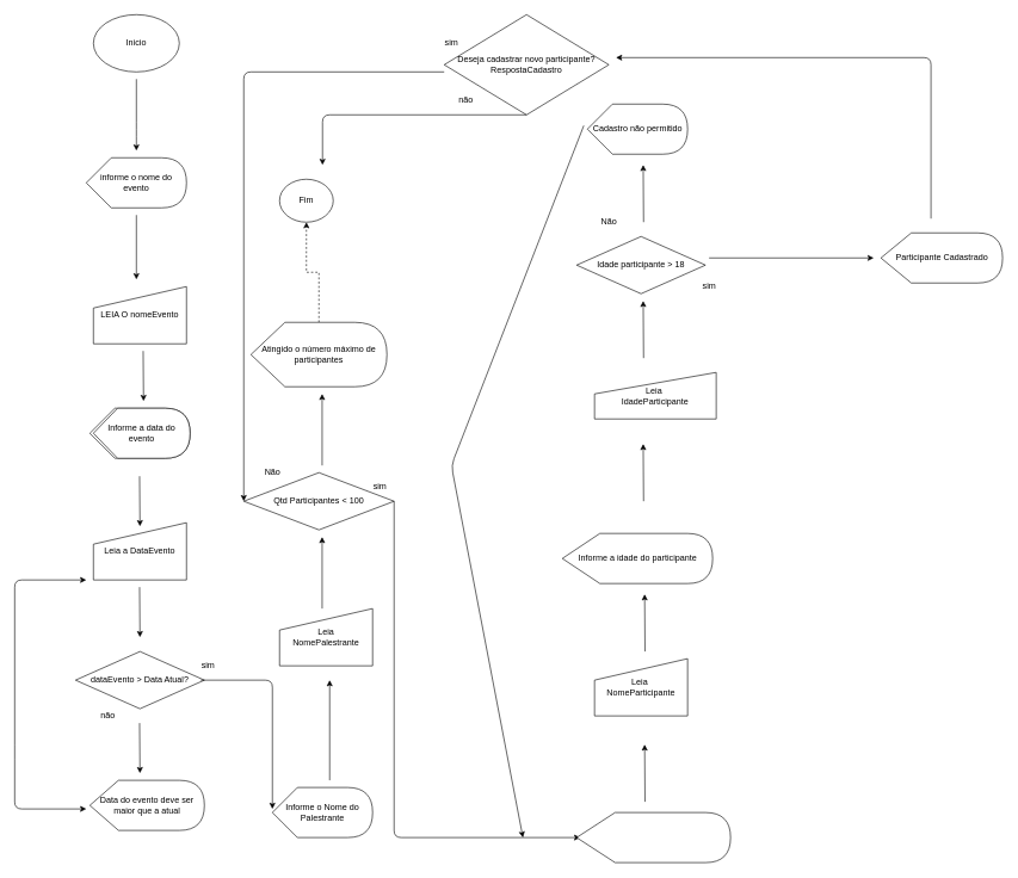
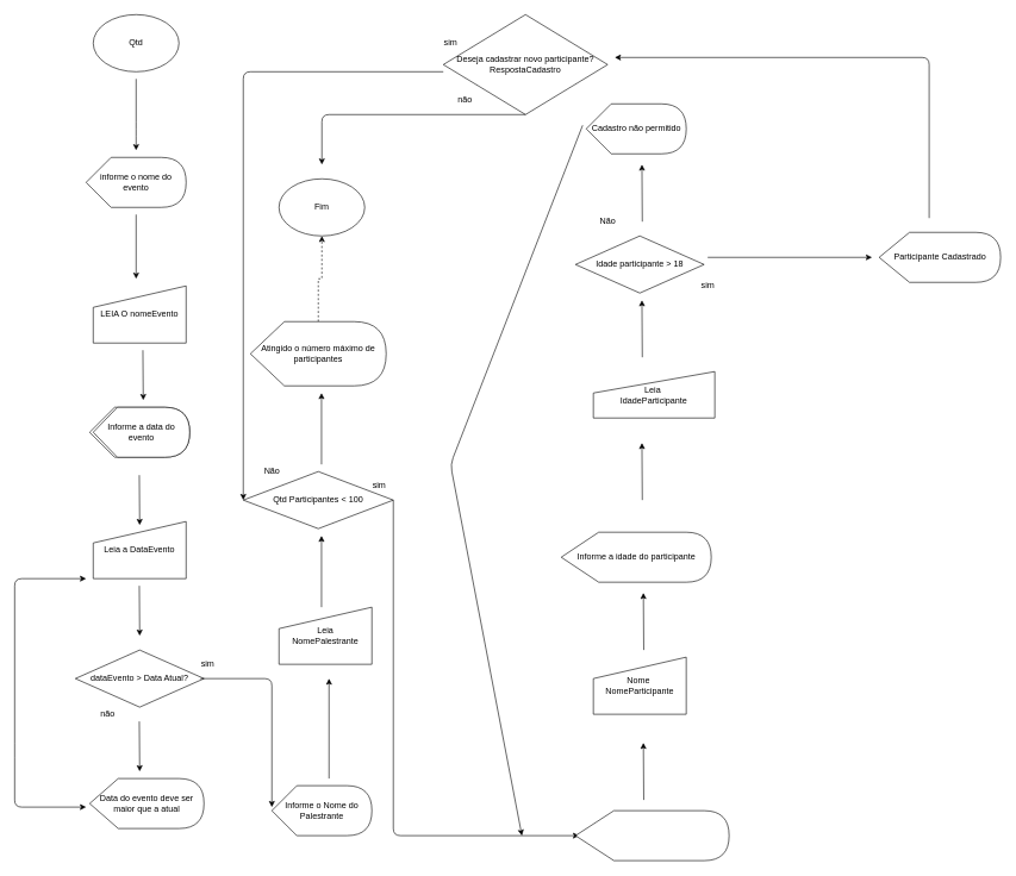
  <mxCell id="0" />
  <mxCell id="1" parent="0" />
- <mxCell id="2" value="Inicio" style="ellipse;whiteSpace=wrap;html=1;" vertex="1" parent="1"><mxGeometry x="130" y="20" width="120" height="80" as="geometry" /></mxCell>
+ <mxCell id="2" value="Qtd" style="ellipse;whiteSpace=wrap;html=1;" vertex="1" parent="1"><mxGeometry x="130" y="20" width="120" height="80" as="geometry" /></mxCell>
  <mxCell id="3" value="" style="endArrow=classic;html=1;" edge="1" parent="1"><mxGeometry width="50" height="50" relative="1" as="geometry"><mxPoint x="190" y="110" as="sourcePoint" /><mxPoint x="190" y="210" as="targetPoint" /><Array as="points"><mxPoint x="190" y="180" /></Array></mxGeometry></mxCell>
  <mxCell id="4" value="informe o nome do evento" style="shape=display;whiteSpace=wrap;html=1;" vertex="1" parent="1"><mxGeometry x="120" y="220" width="140" height="70" as="geometry" /></mxCell>
  <mxCell id="5" value="" style="endArrow=classic;html=1;" edge="1" parent="1"><mxGeometry width="50" height="50" relative="1" as="geometry"><mxPoint x="190" y="300" as="sourcePoint" /><mxPoint x="190" y="390" as="targetPoint" /></mxGeometry></mxCell>
  <mxCell id="6" value="LEIA O nomeEvento" style="shape=manualInput;whiteSpace=wrap;html=1;" vertex="1" parent="1"><mxGeometry x="130" y="400" width="130" height="80" as="geometry" /></mxCell>
  <mxCell id="7" value="" style="shape=display;whiteSpace=wrap;html=1;" vertex="1" parent="1"><mxGeometry x="125" y="570" width="140" height="70" as="geometry" /></mxCell>
  <mxCell id="8" value="Leia a DataEvento" style="shape=manualInput;whiteSpace=wrap;html=1;" vertex="1" parent="1"><mxGeometry x="130" y="730" width="130" height="80" as="geometry" /></mxCell>
  <mxCell id="9" value="dataEvento &amp;gt; Data Atual?" style="rhombus;whiteSpace=wrap;html=1;" vertex="1" parent="1"><mxGeometry x="105" y="910" width="180" height="80" as="geometry" /></mxCell>
  <mxCell id="10" value="Informe a data do evento" style="shape=display;whiteSpace=wrap;html=1;" vertex="1" parent="1"><mxGeometry x="130" y="570" width="135" height="70" as="geometry" /></mxCell>
  <mxCell id="11" value="Data do evento deve ser maior que a atual" style="shape=display;whiteSpace=wrap;html=1;" vertex="1" parent="1"><mxGeometry x="125" y="1090" width="160" height="70" as="geometry" /></mxCell>
  <mxCell id="12" value="" style="endArrow=classic;startArrow=classic;html=1;" edge="1" parent="1"><mxGeometry width="50" height="50" relative="1" as="geometry"><mxPoint x="120" y="810" as="sourcePoint" /><mxPoint x="120" y="1130" as="targetPoint" /><Array as="points"><mxPoint x="20" y="810" /><mxPoint x="20" y="1050" /><mxPoint x="20" y="1130" /></Array></mxGeometry></mxCell>
  <mxCell id="13" value="" style="endArrow=classic;html=1;" edge="1" parent="1"><mxGeometry width="50" height="50" relative="1" as="geometry"><mxPoint x="280" y="950" as="sourcePoint" /><mxPoint x="380" y="1130" as="targetPoint" /><Array as="points"><mxPoint x="380" y="950" /></Array></mxGeometry></mxCell>
  <mxCell id="14" value="Informe o Nome do Palestrante" style="shape=display;whiteSpace=wrap;html=1;" vertex="1" parent="1"><mxGeometry x="380" y="1100" width="140" height="70" as="geometry" /></mxCell>
  <mxCell id="15" value="" style="endArrow=classic;html=1;" edge="1" parent="1"><mxGeometry width="50" height="50" relative="1" as="geometry"><mxPoint x="460" y="1090" as="sourcePoint" /><mxPoint x="460" y="950" as="targetPoint" /><Array as="points"><mxPoint x="460" y="1090" /></Array></mxGeometry></mxCell>
  <mxCell id="16" value="Leia&lt;br&gt;NomePalestrante" style="shape=manualInput;whiteSpace=wrap;html=1;" vertex="1" parent="1"><mxGeometry x="390" y="850" width="130" height="80" as="geometry" /></mxCell>
  <mxCell id="17" value="Qtd Participantes &amp;lt; 100" style="rhombus;whiteSpace=wrap;html=1;" vertex="1" parent="1"><mxGeometry x="340" y="660" width="210" height="80" as="geometry" /></mxCell>
  <mxCell id="18" value="" style="endArrow=classic;html=1;" edge="1" parent="1"><mxGeometry width="50" height="50" relative="1" as="geometry"><mxPoint x="199.5" y="490" as="sourcePoint" /><mxPoint x="200" y="560" as="targetPoint" /></mxGeometry></mxCell>
  <mxCell id="19" value="" style="endArrow=classic;html=1;" edge="1" parent="1"><mxGeometry width="50" height="50" relative="1" as="geometry"><mxPoint x="194.5" y="665" as="sourcePoint" /><mxPoint x="195" y="735" as="targetPoint" /></mxGeometry></mxCell>
  <mxCell id="20" value="" style="endArrow=classic;html=1;" edge="1" parent="1"><mxGeometry width="50" height="50" relative="1" as="geometry"><mxPoint x="194.5" y="820" as="sourcePoint" /><mxPoint x="195" y="890" as="targetPoint" /></mxGeometry></mxCell>
  <mxCell id="21" value="" style="endArrow=classic;html=1;" edge="1" parent="1"><mxGeometry width="50" height="50" relative="1" as="geometry"><mxPoint x="194.5" y="1010" as="sourcePoint" /><mxPoint x="195" y="1080" as="targetPoint" /><Array as="points"><mxPoint x="195" y="1080" /></Array></mxGeometry></mxCell>
  <mxCell id="22" value="" style="endArrow=classic;html=1;" edge="1" parent="1"><mxGeometry width="50" height="50" relative="1" as="geometry"><mxPoint x="449.5" y="850" as="sourcePoint" /><mxPoint x="449.5" y="750" as="targetPoint" /></mxGeometry></mxCell>
  <mxCell id="23" value="" style="endArrow=classic;html=1;" edge="1" parent="1"><mxGeometry width="50" height="50" relative="1" as="geometry"><mxPoint x="449.5" y="650" as="sourcePoint" /><mxPoint x="449.5" y="550" as="targetPoint" /></mxGeometry></mxCell>
  <mxCell id="24" value="" style="edgeStyle=orthogonalEdgeStyle;rounded=0;orthogonalLoop=1;jettySize=auto;html=1;dashed=1;" edge="1" parent="1" source="25" target="26"><mxGeometry relative="1" as="geometry" /></mxCell>
  <mxCell id="25" value="Atingido o número máximo de participantes" style="shape=display;whiteSpace=wrap;html=1;" vertex="1" parent="1"><mxGeometry x="350" y="450" width="190" height="90" as="geometry" /></mxCell>
- <mxCell id="26" value="Fim" style="ellipse;whiteSpace=wrap;html=1;" vertex="1" parent="1"><mxGeometry x="390" y="250" width="75" height="60" as="geometry" /></mxCell>
+ <mxCell id="26" value="Fim" style="ellipse;whiteSpace=wrap;html=1;" vertex="1" parent="1"><mxGeometry x="390" y="250" width="120" height="80" as="geometry" /></mxCell>
  <mxCell id="27" value="Deseja cadastrar novo participante?&lt;br&gt;RespostaCadastro" style="rhombus;whiteSpace=wrap;html=1;" vertex="1" parent="1"><mxGeometry x="620" y="20" width="230" height="140" as="geometry" /></mxCell>
  <mxCell id="28" value="" style="endArrow=classic;html=1;" edge="1" parent="1"><mxGeometry width="50" height="50" relative="1" as="geometry"><mxPoint x="620" y="100" as="sourcePoint" /><mxPoint x="340" y="700" as="targetPoint" /><Array as="points"><mxPoint x="340" y="100" /></Array></mxGeometry></mxCell>
  <mxCell id="29" value="" style="endArrow=classic;html=1;exitX=0.5;exitY=1;exitDx=0;exitDy=0;" edge="1" parent="1" source="27"><mxGeometry width="50" height="50" relative="1" as="geometry"><mxPoint x="660" y="400" as="sourcePoint" /><mxPoint x="450" y="230" as="targetPoint" /><Array as="points"><mxPoint x="450" y="160" /></Array></mxGeometry></mxCell>
  <mxCell id="30" value="" style="endArrow=classic;html=1;" edge="1" parent="1"><mxGeometry width="50" height="50" relative="1" as="geometry"><mxPoint x="550" y="700" as="sourcePoint" /><mxPoint x="810" y="1170" as="targetPoint" /><Array as="points"><mxPoint x="550" y="1170" /></Array></mxGeometry></mxCell>
  <mxCell id="31" value="&lt;span style=&quot;color: rgba(0 , 0 , 0 , 0) ; font-family: monospace ; font-size: 0px&quot;&gt;%3CmxGraphModel%3E%3Croot%3E%3CmxCell%20id%3D%220%22%2F%3E%3CmxCell%20id%3D%221%22%20parent%3D%220%22%2F%3E%3CmxCell%20id%3D%222%22%20value%3D%22%22%20style%3D%22shape%3DmanualInput%3BwhiteSpace%3Dwrap%3Bhtml%3D1%3B%22%20vertex%3D%221%22%20parent%3D%221%22%3E%3CmxGeometry%20x%3D%2280%22%20y%3D%22730%22%20width%3D%22130%22%20height%3D%2280%22%20as%3D%22geometry%22%2F%3E%3C%2FmxCell%3E%3C%2Froot%3E%3C%2FmxGraphModel%3E&lt;/span&gt;&lt;span style=&quot;color: rgba(0 , 0 , 0 , 0) ; font-family: monospace ; font-size: 0px&quot;&gt;%3CmxGraphModel%3E%3Croot%3E%3CmxCell%20id%3D%220%22%2F%3E%3CmxCell%20id%3D%221%22%20parent%3D%220%22%2F%3E%3CmxCell%20id%3D%222%22%20value%3D%22%22%20style%3D%22shape%3DmanualInput%3BwhiteSpace%3Dwrap%3Bhtml%3D1%3B%22%20vertex%3D%221%22%20parent%3D%221%22%3E%3CmxGeometry%20x%3D%2280%22%20y%3D%22730%22%20width%3D%22130%22%20height%3D%2280%22%20as%3D%22geometry%22%2F%3E%3C%2FmxCell%3E%3C%2Froot%3E%3C%2FmxGraphModel%3E&lt;/span&gt;" style="shape=display;whiteSpace=wrap;html=1;" vertex="1" parent="1"><mxGeometry x="805" y="1135" width="215" height="70" as="geometry" /></mxCell>
- <mxCell id="32" value="Leia&amp;nbsp;&lt;br&gt;NomeParticipante" style="shape=manualInput;whiteSpace=wrap;html=1;" vertex="1" parent="1"><mxGeometry x="830" y="920" width="130" height="80" as="geometry" /></mxCell>
+ <mxCell id="32" value="Nome&amp;nbsp;&lt;br&gt;NomeParticipante" style="shape=manualInput;whiteSpace=wrap;html=1;" vertex="1" parent="1"><mxGeometry x="830" y="920" width="130" height="80" as="geometry" /></mxCell>
  <mxCell id="33" value="&lt;span style=&quot;color: rgba(0 , 0 , 0 , 0) ; font-family: monospace ; font-size: 0px&quot;&gt;%3CmxGraphModel%3E%3Croot%3E%3CmxCell%20id%3D%220%22%2F%3E%3CmxCell%20id%3D%221%22%20parent%3D%220%22%2F%3E%3CmxCell%20id%3D%222%22%20value%3D%22%22%20style%3D%22shape%3DmanualInput%3BwhiteSpace%3Dwrap%3Bhtml%3D1%3B%22%20vertex%3D%221%22%20parent%3D%221%22%3E%3CmxGeometry%20x%3D%2280%22%20y%3D%22730%22%20width%3D%22130%22%20height%3D%2280%22%20as%3D%22geometry%22%2F%3E%3C%2FmxCell%3E%3C%2Froot%3E%3C%2FmxGraphModel%3E&lt;/span&gt;&lt;span style=&quot;color: rgba(0 , 0 , 0 , 0) ; font-family: monospace ; font-size: 0px&quot;&gt;%3CmxGraphModel%3E%3Croot%3E%3CmxCell%20id%3D%220%22%2F%3E%3CmxCell%20id%3D%221%22%20parent%3D%220%22%2F%3E%3CmxCell%20id%3D%222%22%20value%3D%22%22%20style%3D%22shape%3DmanualInput%3BwhiteSpace%3Dwrap%3Bhtml%3D1%3B%22%20vertex%3D%221%22%20parent%3D%221%22%3E%3CmxGeometry%20x%3D%2280%22%20y%3D%22730%22%20width%3D%22130%22%20height%3D%2280%22%20as%3D%22geometry%22%2F%3E%3C%2FmxCell%3E%3C%2Froot%3E%3C%2FmxGraphModel%3E&lt;/span&gt;" style="shape=display;whiteSpace=wrap;html=1;" vertex="1" parent="1"><mxGeometry x="785" y="745" width="210" height="70" as="geometry" /></mxCell>
  <mxCell id="34" value="Leia&amp;nbsp;&lt;br&gt;IdadeParticipante" style="shape=manualInput;whiteSpace=wrap;html=1;" vertex="1" parent="1"><mxGeometry x="830" y="520" width="170" height="65" as="geometry" /></mxCell>
  <mxCell id="35" value="Idade participante &amp;gt; 18" style="rhombus;whiteSpace=wrap;html=1;" vertex="1" parent="1"><mxGeometry x="805" y="330" width="180" height="80" as="geometry" /></mxCell>
  <mxCell id="36" value="" style="endArrow=classic;html=1;exitX=0;exitY=0.5;exitDx=0;exitDy=0;exitPerimeter=0;" edge="1" parent="1"><mxGeometry width="50" height="50" relative="1" as="geometry"><mxPoint x="815" y="175" as="sourcePoint" /><mxPoint x="730" y="1170" as="targetPoint" /><Array as="points"><mxPoint x="630" y="650" /></Array></mxGeometry></mxCell>
  <mxCell id="37" value="" style="endArrow=classic;html=1;" edge="1" parent="1"><mxGeometry width="50" height="50" relative="1" as="geometry"><mxPoint x="900.5" y="1120" as="sourcePoint" /><mxPoint x="900" y="1040" as="targetPoint" /></mxGeometry></mxCell>
  <mxCell id="38" value="" style="endArrow=classic;html=1;" edge="1" parent="1"><mxGeometry width="50" height="50" relative="1" as="geometry"><mxPoint x="900.5" y="910" as="sourcePoint" /><mxPoint x="900" y="830" as="targetPoint" /></mxGeometry></mxCell>
  <mxCell id="39" value="" style="endArrow=classic;html=1;" edge="1" parent="1"><mxGeometry width="50" height="50" relative="1" as="geometry"><mxPoint x="898.5" y="700" as="sourcePoint" /><mxPoint x="898" y="620" as="targetPoint" /></mxGeometry></mxCell>
  <mxCell id="40" value="" style="endArrow=classic;html=1;" edge="1" parent="1"><mxGeometry width="50" height="50" relative="1" as="geometry"><mxPoint x="898.5" y="500" as="sourcePoint" /><mxPoint x="898" y="420" as="targetPoint" /></mxGeometry></mxCell>
  <mxCell id="41" value="" style="endArrow=classic;html=1;" edge="1" parent="1"><mxGeometry width="50" height="50" relative="1" as="geometry"><mxPoint x="898.5" y="310" as="sourcePoint" /><mxPoint x="898" y="230" as="targetPoint" /></mxGeometry></mxCell>
  <mxCell id="42" value="" style="endArrow=classic;html=1;" edge="1" parent="1"><mxGeometry width="50" height="50" relative="1" as="geometry"><mxPoint x="990" y="360" as="sourcePoint" /><mxPoint x="1220" y="360" as="targetPoint" /></mxGeometry></mxCell>
  <mxCell id="43" value="&lt;span style=&quot;color: rgba(0 , 0 , 0 , 0) ; font-family: monospace ; font-size: 0px&quot;&gt;%3CmxGraphModel%3E%3Croot%3E%3CmxCell%20id%3D%220%22%2F%3E%3CmxCell%20id%3D%221%22%20parent%3D%220%22%2F%3E%3CmxCell%20id%3D%222%22%20value%3D%22%22%20style%3D%22shape%3DmanualInput%3BwhiteSpace%3Dwrap%3Bhtml%3D1%3B%22%20vertex%3D%221%22%20parent%3D%221%22%3E%3CmxGeometry%20x%3D%2280%22%20y%3D%22730%22%20width%3D%22130%22%20height%3D%2280%22%20as%3D%22geometry%22%2F%3E%3C%2FmxCell%3E%3C%2Froot%3E%3C%2FmxGraphModel%3E&lt;/span&gt;&lt;span style=&quot;color: rgba(0 , 0 , 0 , 0) ; font-family: monospace ; font-size: 0px&quot;&gt;%3CmxGraphModel%3E%3Croot%3E%3CmxCell%20id%3D%220%22%2F%3E%3CmxCell%20id%3D%221%22%20parent%3D%220%22%2F%3E%3CmxCell%20id%3D%222%22%20value%3D%22%22%20style%3D%22shape%3DmanualInput%3BwhiteSpace%3Dwrap%3Bhtml%3D1%3B%22%20vertex%3D%221%22%20parent%3D%221%22%3E%3CmxGeometry%20x%3D%2280%22%20y%3D%22730%22%20width%3D%22130%22%20height%3D%2280%22%20as%3D%22geometry%22%2F%3E%3C%2FmxCell%3E%3C%2Froot%3E%3C%2FmxGraphModel%3E&lt;/span&gt;" style="shape=display;whiteSpace=wrap;html=1;" vertex="1" parent="1"><mxGeometry x="1230" y="325" width="170" height="70" as="geometry" /></mxCell>
  <mxCell id="44" value="sim" style="text;html=1;align=center;verticalAlign=middle;resizable=0;points=[];autosize=1;strokeColor=none;fillColor=none;" vertex="1" parent="1"><mxGeometry x="275" y="920" width="30" height="20" as="geometry" /></mxCell>
  <mxCell id="45" value="não" style="text;html=1;align=center;verticalAlign=middle;resizable=0;points=[];autosize=1;strokeColor=none;fillColor=none;" vertex="1" parent="1"><mxGeometry x="130" y="990" width="40" height="20" as="geometry" /></mxCell>
  <mxCell id="46" value="sim&lt;br&gt;" style="text;html=1;align=center;verticalAlign=middle;resizable=0;points=[];autosize=1;strokeColor=none;fillColor=none;" vertex="1" parent="1"><mxGeometry x="515" y="670" width="30" height="20" as="geometry" /></mxCell>
  <mxCell id="47" value="Não" style="text;html=1;align=center;verticalAlign=middle;resizable=0;points=[];autosize=1;strokeColor=none;fillColor=none;" vertex="1" parent="1"><mxGeometry x="360" y="650" width="40" height="20" as="geometry" /></mxCell>
  <mxCell id="48" value="sim" style="text;html=1;align=center;verticalAlign=middle;resizable=0;points=[];autosize=1;strokeColor=none;fillColor=none;" vertex="1" parent="1"><mxGeometry x="615" y="50" width="30" height="20" as="geometry" /></mxCell>
  <mxCell id="49" value="não" style="text;html=1;align=center;verticalAlign=middle;resizable=0;points=[];autosize=1;strokeColor=none;fillColor=none;" vertex="1" parent="1"><mxGeometry x="630" y="130" width="40" height="20" as="geometry" /></mxCell>
  <mxCell id="50" value="&lt;span style=&quot;color: rgba(0 , 0 , 0 , 0) ; font-family: monospace ; font-size: 0px&quot;&gt;%3CmxGraphModel%3E%3Croot%3E%3CmxCell%20id%3D%220%22%2F%3E%3CmxCell%20id%3D%221%22%20parent%3D%220%22%2F%3E%3CmxCell%20id%3D%222%22%20value%3D%22%22%20style%3D%22shape%3DmanualInput%3BwhiteSpace%3Dwrap%3Bhtml%3D1%3B%22%20vertex%3D%221%22%20parent%3D%221%22%3E%3CmxGeometry%20x%3D%2280%22%20y%3D%22730%22%20width%3D%22130%22%20height%3D%2280%22%20as%3D%22geometry%22%2F%3E%3C%2FmxCell%3E%3C%2Froot%3E%3C%2FmxGraphModel%3E&lt;/span&gt;&lt;span style=&quot;color: rgba(0 , 0 , 0 , 0) ; font-family: monospace ; font-size: 0px&quot;&gt;%3CmxGraphModel%3E%3Croot%3E%3CmxCell%20id%3D%220%22%2F%3E%3CmxCell%20id%3D%221%22%20parent%3D%220%22%2F%3E%3CmxCell%20id%3D%222%22%20value%3D%22%22%20style%3D%22shape%3DmanualInput%3BwhiteSpace%3Dwrap%3Bhtml%3D1%3B%22%20vertex%3D%221%22%20parent%3D%221%22%3E%3CmxGeometry%20x%3D%2280%22%20y%3D%22730%22%20width%3D%22130%22%20height%3D%2280%22%20as%3D%22geometry%22%2F%3E%3C%2FmxCell%3E%3C%2Froot%3E%3C%2FmxGraphModel%3E&lt;/span&gt;" style="shape=display;whiteSpace=wrap;html=1;" vertex="1" parent="1"><mxGeometry x="820" y="145" width="140" height="70" as="geometry" /></mxCell>
  <mxCell id="51" value="Cadastro não permitido" style="text;html=1;align=center;verticalAlign=middle;resizable=0;points=[];autosize=1;strokeColor=none;fillColor=none;" vertex="1" parent="1"><mxGeometry x="820" y="170" width="140" height="20" as="geometry" /></mxCell>
  <mxCell id="52" value="Não" style="text;html=1;align=center;verticalAlign=middle;resizable=0;points=[];autosize=1;strokeColor=none;fillColor=none;" vertex="1" parent="1"><mxGeometry x="830" y="300" width="40" height="20" as="geometry" /></mxCell>
  <mxCell id="53" value="sim" style="text;html=1;align=center;verticalAlign=middle;resizable=0;points=[];autosize=1;strokeColor=none;fillColor=none;" vertex="1" parent="1"><mxGeometry x="975" y="390" width="30" height="20" as="geometry" /></mxCell>
  <mxCell id="54" value="" style="endArrow=classic;html=1;" edge="1" parent="1"><mxGeometry width="50" height="50" relative="1" as="geometry"><mxPoint x="1300" y="305" as="sourcePoint" /><mxPoint x="860" y="80" as="targetPoint" /><Array as="points"><mxPoint x="1300" y="80" /></Array></mxGeometry></mxCell>
  <mxCell id="55" value="Participante Cadastrado" style="text;html=1;align=center;verticalAlign=middle;resizable=0;points=[];autosize=1;strokeColor=none;fillColor=none;" vertex="1" parent="1"><mxGeometry x="1245" y="350" width="140" height="20" as="geometry" /></mxCell>
  <mxCell id="56" value="Informe a idade do participante" style="text;html=1;align=center;verticalAlign=middle;resizable=0;points=[];autosize=1;strokeColor=none;fillColor=none;" vertex="1" parent="1"><mxGeometry x="800" y="770" width="180" height="20" as="geometry" /></mxCell>
